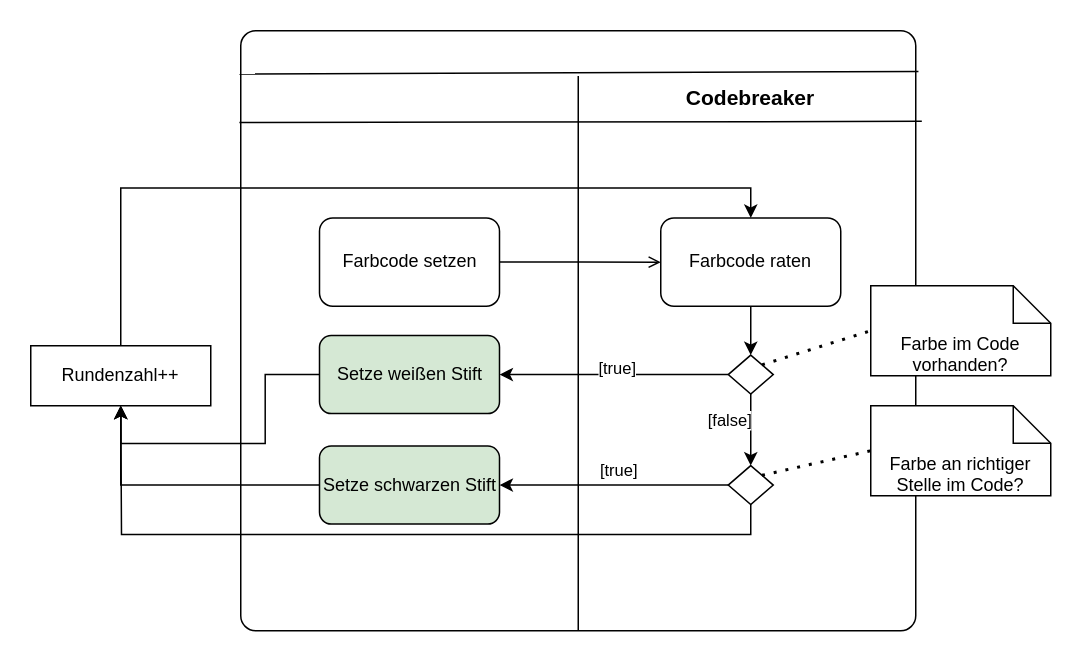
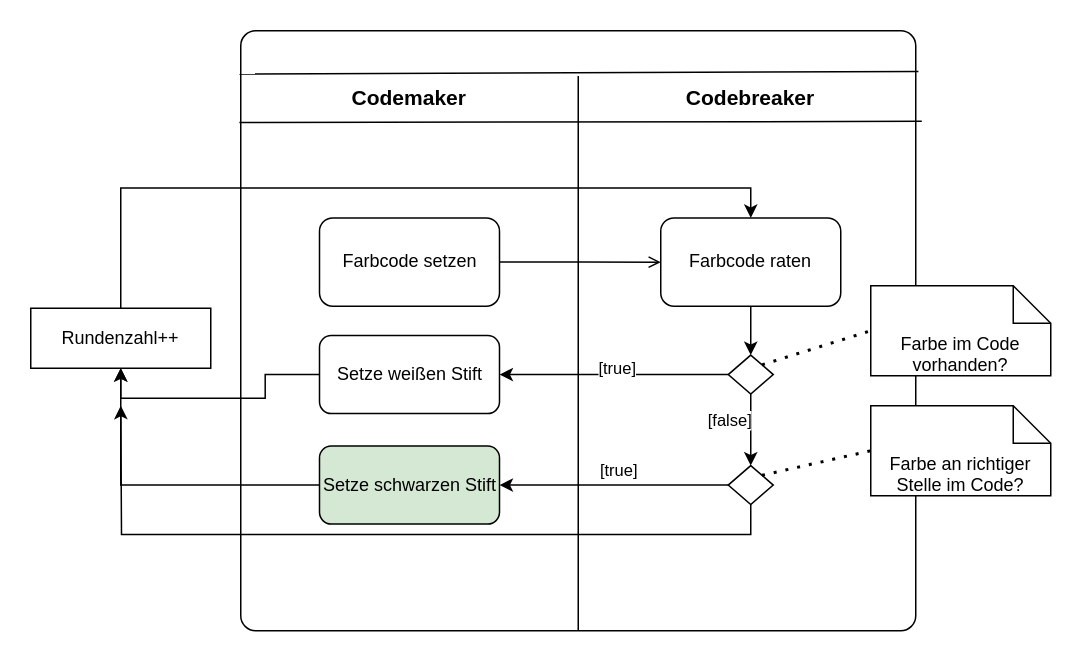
  <mxCell id="0" />
  <mxCell id="1" parent="0" />
  <mxCell id="2" value="" style="html=1;dashed=0;rounded=1;absoluteArcSize=1;arcSize=20;verticalAlign=middle;align=center;whiteSpace=wrap;" vertex="1" parent="1"><mxGeometry x="160" y="20" width="450" height="400" as="geometry" /></mxCell>
  <mxCell id="3" value="*" style="text;resizeWidth=0;resizeHeight=0;points=[];part=1;verticalAlign=middle;align=center;html=1;" vertex="1" parent="2"><mxGeometry x="1" y="0.5" width="20" height="20" relative="1" as="geometry"><mxPoint x="-20" y="-10" as="offset" /></mxGeometry></mxCell>
  <mxCell id="4" value="" style="endArrow=none;html=1;rounded=0;exitX=0.5;exitY=1;exitDx=0;exitDy=0;" edge="1" parent="2" source="2"><mxGeometry width="50" height="50" relative="1" as="geometry"><mxPoint x="260" y="279.245" as="sourcePoint" /><mxPoint x="225" y="30.189" as="targetPoint" /></mxGeometry></mxCell>
+ <mxCell id="5" value="&lt;font style=&quot;font-size: 14px;&quot;&gt;&lt;b&gt;Codemaker&lt;/b&gt;&lt;/font&gt;" style="text;html=1;strokeColor=none;fillColor=none;align=center;verticalAlign=middle;whiteSpace=wrap;rounded=0;" vertex="1" parent="2"><mxGeometry x="70" y="30.189" width="85" height="30.189" as="geometry" /></mxCell>
  <mxCell id="6" value="&lt;font style=&quot;font-size: 14px;&quot;&gt;&lt;b&gt;Codebreaker&lt;/b&gt;&lt;/font&gt;" style="text;html=1;strokeColor=none;fillColor=none;align=center;verticalAlign=middle;whiteSpace=wrap;rounded=0;" vertex="1" parent="2"><mxGeometry x="300" y="30.189" width="80" height="30.189" as="geometry" /></mxCell>
  <mxCell id="7" style="edgeStyle=orthogonalEdgeStyle;rounded=0;orthogonalLoop=1;jettySize=auto;html=1;exitX=1;exitY=0.5;exitDx=0;exitDy=0;movable=1;resizable=1;rotatable=1;deletable=1;editable=1;locked=0;connectable=1;endArrow=open;" edge="1" parent="2" source="8" target="10"><mxGeometry relative="1" as="geometry" /></mxCell>
  <mxCell id="8" value="Farbcode setzen" style="rounded=1;whiteSpace=wrap;html=1;movable=1;resizable=1;rotatable=1;deletable=1;editable=1;locked=0;connectable=1;" vertex="1" parent="2"><mxGeometry x="52.5" y="124.804" width="120" height="58.868" as="geometry" /></mxCell>
  <mxCell id="9" style="edgeStyle=orthogonalEdgeStyle;rounded=0;orthogonalLoop=1;jettySize=auto;html=1;exitX=0.5;exitY=1;exitDx=0;exitDy=0;entryX=0.5;entryY=0;entryDx=0;entryDy=0;movable=1;resizable=1;rotatable=1;deletable=1;editable=1;locked=0;connectable=1;" edge="1" parent="2" source="10" target="15"><mxGeometry relative="1" as="geometry" /></mxCell>
  <mxCell id="10" value="Farbcode raten" style="rounded=1;whiteSpace=wrap;html=1;movable=1;resizable=1;rotatable=1;deletable=1;editable=1;locked=0;connectable=1;" vertex="1" parent="2"><mxGeometry x="280" y="124.804" width="120" height="58.868" as="geometry" /></mxCell>
  <mxCell id="11" style="edgeStyle=orthogonalEdgeStyle;rounded=0;orthogonalLoop=1;jettySize=auto;html=1;exitX=0;exitY=0.5;exitDx=0;exitDy=0;entryX=1;entryY=0.5;entryDx=0;entryDy=0;movable=1;resizable=1;rotatable=1;deletable=1;editable=1;locked=0;connectable=1;" edge="1" parent="2" source="15" target="16"><mxGeometry relative="1" as="geometry" /></mxCell>
  <mxCell id="12" value="[true]" style="edgeLabel;html=1;align=center;verticalAlign=middle;resizable=1;points=[];movable=1;rotatable=1;deletable=1;editable=1;locked=0;connectable=1;" vertex="1" connectable="0" parent="11"><mxGeometry x="-0.239" y="1" relative="1" as="geometry"><mxPoint x="-17" y="-6" as="offset" /></mxGeometry></mxCell>
  <mxCell id="13" style="edgeStyle=orthogonalEdgeStyle;rounded=0;orthogonalLoop=1;jettySize=auto;html=1;exitX=0.5;exitY=1;exitDx=0;exitDy=0;movable=1;resizable=1;rotatable=1;deletable=1;editable=1;locked=0;connectable=1;" edge="1" parent="2" source="15" target="20"><mxGeometry relative="1" as="geometry" /></mxCell>
  <mxCell id="14" value="[false]" style="edgeLabel;html=1;align=center;verticalAlign=middle;resizable=1;points=[];movable=1;rotatable=1;deletable=1;editable=1;locked=0;connectable=1;" vertex="1" connectable="0" parent="13"><mxGeometry x="-0.45" y="1" relative="1" as="geometry"><mxPoint x="-16" y="4" as="offset" /></mxGeometry></mxCell>
  <mxCell id="15" value="" style="rhombus;movable=1;resizable=1;rotatable=1;deletable=1;editable=1;locked=0;connectable=1;" vertex="1" parent="2"><mxGeometry x="325" y="216.213" width="30" height="26" as="geometry" /></mxCell>
- <mxCell id="16" value="Setze weißen Stift" style="rounded=1;whiteSpace=wrap;html=1;movable=1;resizable=1;rotatable=1;deletable=1;editable=1;locked=0;connectable=1;fillColor=#d5e8d4;" vertex="1" parent="2"><mxGeometry x="52.5" y="203.213" width="120" height="52" as="geometry" /></mxCell>
+ <mxCell id="16" value="Setze weißen Stift" style="rounded=1;whiteSpace=wrap;html=1;movable=1;resizable=1;rotatable=1;deletable=1;editable=1;locked=0;connectable=1;" vertex="1" parent="2"><mxGeometry x="52.5" y="203.213" width="120" height="52" as="geometry" /></mxCell>
  <mxCell id="17" style="edgeStyle=orthogonalEdgeStyle;rounded=0;orthogonalLoop=1;jettySize=auto;html=1;exitX=0;exitY=0.5;exitDx=0;exitDy=0;entryX=1;entryY=0.5;entryDx=0;entryDy=0;movable=1;resizable=1;rotatable=1;deletable=1;editable=1;locked=0;connectable=1;" edge="1" parent="2" source="20" target="21"><mxGeometry relative="1" as="geometry" /></mxCell>
  <mxCell id="18" value="[true]" style="edgeLabel;html=1;align=center;verticalAlign=middle;resizable=1;points=[];movable=1;rotatable=1;deletable=1;editable=1;locked=0;connectable=1;" vertex="1" connectable="0" parent="17"><mxGeometry x="-0.029" y="2" relative="1" as="geometry"><mxPoint y="-12" as="offset" /></mxGeometry></mxCell>
  <mxCell id="19" style="edgeStyle=orthogonalEdgeStyle;rounded=0;orthogonalLoop=1;jettySize=auto;html=1;exitX=0.5;exitY=1;exitDx=0;exitDy=0;" edge="1" parent="2" source="20"><mxGeometry relative="1" as="geometry"><mxPoint x="-80" y="250" as="targetPoint" /></mxGeometry></mxCell>
  <mxCell id="20" value="" style="rhombus;movable=1;resizable=1;rotatable=1;deletable=1;editable=1;locked=0;connectable=1;" vertex="1" parent="2"><mxGeometry x="325" y="289.879" width="30" height="26" as="geometry" /></mxCell>
  <mxCell id="21" value="Setze schwarzen Stift" style="rounded=1;whiteSpace=wrap;html=1;movable=1;resizable=1;rotatable=1;deletable=1;editable=1;locked=0;connectable=1;fillColor=#d5e8d4;" vertex="1" parent="2"><mxGeometry x="52.5" y="276.879" width="120" height="52" as="geometry" /></mxCell>
  <mxCell id="22" value="" style="endArrow=none;html=1;rounded=0;entryX=-0.002;entryY=0.072;entryDx=0;entryDy=0;exitX=1.004;exitY=0.068;exitDx=0;exitDy=0;entryPerimeter=0;exitPerimeter=0;" edge="1" parent="1" source="2" target="2"><mxGeometry width="50" height="50" relative="1" as="geometry"><mxPoint x="350" y="150" as="sourcePoint" /><mxPoint x="400" y="100" as="targetPoint" /></mxGeometry></mxCell>
  <mxCell id="23" value="" style="endArrow=none;html=1;rounded=0;exitX=-0.002;exitY=0.153;exitDx=0;exitDy=0;exitPerimeter=0;entryX=1.009;entryY=0.151;entryDx=0;entryDy=0;entryPerimeter=0;" edge="1" parent="1" source="2" target="2"><mxGeometry width="50" height="50" relative="1" as="geometry"><mxPoint x="460" y="390" as="sourcePoint" /><mxPoint x="510" y="340" as="targetPoint" /></mxGeometry></mxCell>
  <mxCell id="24" style="edgeStyle=orthogonalEdgeStyle;rounded=0;orthogonalLoop=1;jettySize=auto;html=1;exitX=0.5;exitY=1;exitDx=0;exitDy=0;movable=1;resizable=1;rotatable=1;deletable=1;editable=1;locked=0;connectable=1;" edge="1" parent="1" source="2" target="2"><mxGeometry relative="1" as="geometry" /></mxCell>
  <mxCell id="25" value="Farbe im Code vorhanden?" style="shape=note2;boundedLbl=1;whiteSpace=wrap;html=1;size=25;verticalAlign=top;align=center;" vertex="1" parent="1"><mxGeometry x="580" y="190" width="120" height="60" as="geometry" /></mxCell>
  <mxCell id="26" value="" style="endArrow=none;dashed=1;html=1;dashPattern=1 3;strokeWidth=2;rounded=0;entryX=0;entryY=0.5;entryDx=0;entryDy=0;entryPerimeter=0;exitX=1;exitY=0;exitDx=0;exitDy=0;" edge="1" parent="1" source="15" target="25"><mxGeometry width="50" height="50" relative="1" as="geometry"><mxPoint x="460" y="390" as="sourcePoint" /><mxPoint x="510" y="340" as="targetPoint" /></mxGeometry></mxCell>
  <mxCell id="27" value="Farbe an richtiger Stelle im Code?" style="shape=note2;boundedLbl=1;whiteSpace=wrap;html=1;size=25;verticalAlign=top;align=center;" vertex="1" parent="1"><mxGeometry x="580" y="270" width="120" height="60" as="geometry" /></mxCell>
  <mxCell id="28" value="" style="endArrow=none;dashed=1;html=1;dashPattern=1 3;strokeWidth=2;rounded=0;entryX=0;entryY=0.5;entryDx=0;entryDy=0;entryPerimeter=0;exitX=1;exitY=0;exitDx=0;exitDy=0;" edge="1" parent="1" source="20" target="27"><mxGeometry width="50" height="50" relative="1" as="geometry"><mxPoint x="538" y="298" as="sourcePoint" /><mxPoint x="620" y="240" as="targetPoint" /></mxGeometry></mxCell>
- <mxCell id="29" value="Rundenzahl++" style="fontStyle=0;html=1;whiteSpace=wrap;movable=1;resizable=1;rotatable=1;deletable=1;editable=1;locked=0;connectable=1;" vertex="1" parent="1"><mxGeometry x="20" y="230" width="120" height="40" as="geometry" /></mxCell>
+ <mxCell id="29" value="Rundenzahl++" style="fontStyle=0;html=1;whiteSpace=wrap;movable=1;resizable=1;rotatable=1;deletable=1;editable=1;locked=0;connectable=1;" vertex="1" parent="1"><mxGeometry x="20" y="205" width="120" height="40" as="geometry" /></mxCell>
  <mxCell id="30" style="edgeStyle=orthogonalEdgeStyle;rounded=0;orthogonalLoop=1;jettySize=auto;html=1;exitX=0.5;exitY=0;exitDx=0;exitDy=0;entryX=0.5;entryY=0;entryDx=0;entryDy=0;movable=1;resizable=1;rotatable=1;deletable=1;editable=1;locked=0;connectable=1;" edge="1" parent="1" source="29" target="10"><mxGeometry relative="1" as="geometry" /></mxCell>
  <mxCell id="31" style="edgeStyle=orthogonalEdgeStyle;rounded=0;orthogonalLoop=1;jettySize=auto;html=1;exitX=0;exitY=0.5;exitDx=0;exitDy=0;entryX=0.5;entryY=1;entryDx=0;entryDy=0;movable=1;resizable=1;rotatable=1;deletable=1;editable=1;locked=0;connectable=1;" edge="1" parent="1" source="21" target="29"><mxGeometry relative="1" as="geometry" /></mxCell>
  <mxCell id="32" style="edgeStyle=orthogonalEdgeStyle;rounded=0;orthogonalLoop=1;jettySize=auto;html=1;exitX=0;exitY=0.5;exitDx=0;exitDy=0;entryX=0.5;entryY=1;entryDx=0;entryDy=0;" edge="1" parent="1" source="16" target="29"><mxGeometry relative="1" as="geometry" /></mxCell>
